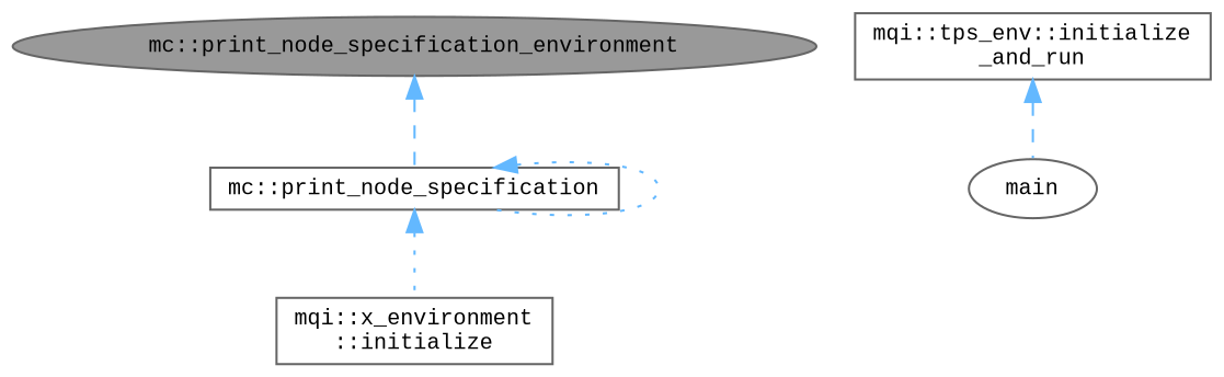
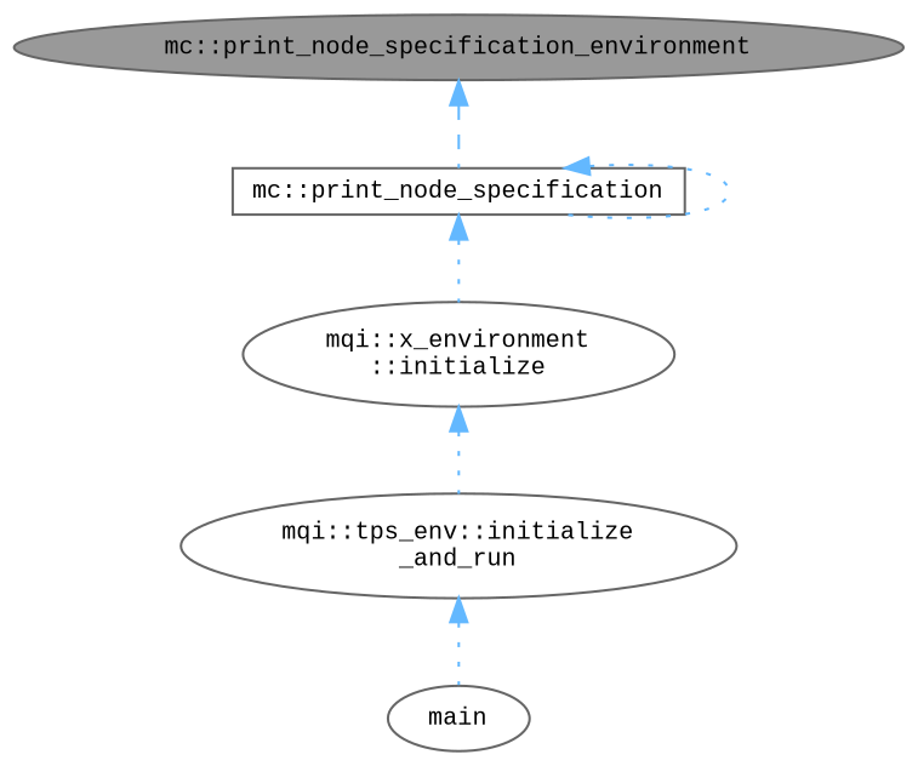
  digraph {
    fontname="Liberation Mono"
    rankdir=TB
    node [color=grey40 fillcolor=white fontname="Liberation Mono" fontsize=10 shape=box style=filled]
    edge [color=steelblue1 dir=back fontname="Liberation Mono" fontsize=10 labelfontname=Helvetica labelfontsize=10 style=dotted]
    n1 [color=gray40 fillcolor=grey60 fontcolor=black height=0.2 label="mc::print_node_specification_environment" shape=ellipse width=0.4]
    n2 [height=0.2 label="mc::print_node_specification" width=0.4]
-   n3 [height=0.2 label="mqi::x_environment\l::initialize" width=0.4]
-   n4 [height=0.2 label="mqi::tps_env::initialize\l_and_run" width=0.4]
+   n3 [height=0.2 label="mqi::x_environment\l::initialize" shape=ellipse width=0.4]
+   n4 [height=0.2 label="mqi::tps_env::initialize\l_and_run" shape=ellipse width=0.4]
    n5 [height=0.2 label=main shape=ellipse width=0.4]
    n1 -> n2 [style=dashed]
    n2 -> n2
    n2 -> n3
-   n4 -> n5 [style=dashed]
+   n3 -> n4
+   n4 -> n5
  }
